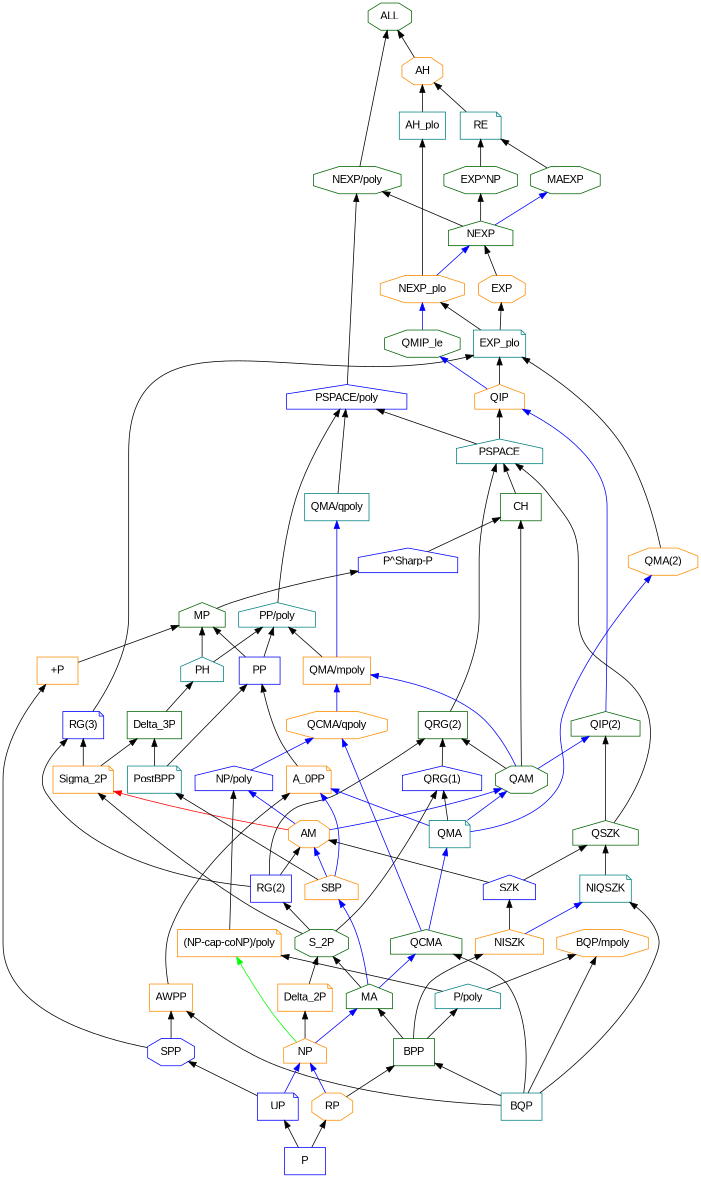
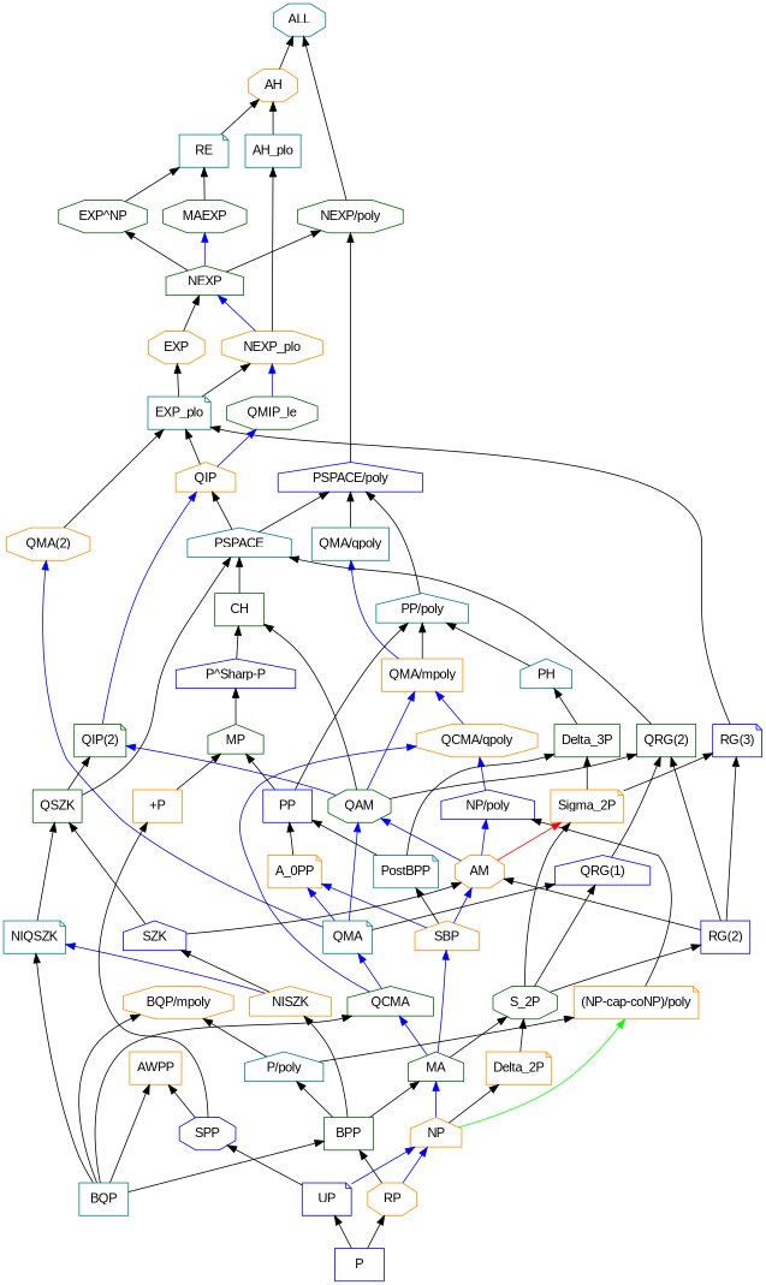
  digraph {
    bgcolor=white
    fontname="Liberation Sans"
    rankdir=BT
    node [color=darkorange fontcolor=black fontname="Liberation Sans" shape=house]
    edge [color=black fontname="Liberation Sans"]
    n1 [label="(NP-cap-coNP)/poly" shape=note]
    n2 [color=blue label="NP/poly"]
    n3 [label="QCMA/qpoly" shape=octagon]
    n4 [label="+P" shape=box]
    n5 [color=darkgreen label=MP]
    n6 [color=blue label="P^Sharp-P"]
    n7 [label=AH shape=octagon]
-   n8 [color=darkgreen label=ALL shape=octagon]
+   n8 [color=teal label=ALL shape=octagon]
    n9 [color=teal label=AH_plo shape=box]
    n10 [label=AM shape=octagon]
    n11 [color=darkgreen label=QAM shape=octagon]
    n12 [label=Sigma_2P shape=note]
    n13 [color=darkgreen label=CH shape=box]
-   n14 [color=darkgreen label="QIP(2)"]
+   n14 [color=darkgreen label="QIP(2)" shape=note]
    n15 [label="QMA/mpoly" shape=box]
    n16 [color=darkgreen label="QRG(2)" shape=box]
    n17 [color=blue label="RG(2)" shape=box]
    n18 [color=blue label="RG(3)" shape=note]
    n19 [color=darkgreen label=Delta_3P shape=box]
    n20 [label=AWPP shape=box]
    n21 [label=A_0PP shape=note]
    n22 [color=blue label=PP shape=box]
    n23 [color=teal label="PP/poly"]
    n24 [color=darkgreen label=BPP shape=box]
    n25 [color=darkgreen label=MA]
    n26 [label=NISZK]
    n27 [color=teal label="P/poly"]
    n28 [color=teal label=BQP shape=box]
    n29 [label="BQP/mpoly" shape=octagon]
    n30 [color=teal label=NIQSZK shape=note]
    n31 [color=darkgreen label=QCMA]
    n32 [color=darkgreen label=S_2P shape=octagon]
    n33 [label=SBP]
    n34 [color=blue label=SZK]
-   n35 [color=darkgreen label=QSZK]
+   n35 [color=darkgreen label=QSZK shape=box]
    n36 [color=teal label=QMA shape=note]
    n37 [color=teal label=PSPACE]
    n38 [color=blue label="PSPACE/poly"]
    n39 [label=QIP]
    n40 [label=Delta_2P shape=note]
    n41 [color=blue label="QRG(1)"]
    n42 [color=teal label=PH]
    n43 [label=EXP shape=octagon]
    n44 [color=darkgreen label=NEXP]
    n45 [color=darkgreen label="EXP^NP" shape=octagon]
    n46 [color=darkgreen label=MAEXP shape=octagon]
    n47 [color=darkgreen label="NEXP/poly" shape=octagon]
    n48 [color=teal label=RE shape=note]
    n49 [color=teal label=EXP_plo shape=note]
    n50 [label=NEXP_plo shape=octagon]
    n51 [color=teal label=PostBPP shape=note]
    n52 [label=NP]
    n53 [color=blue label=P shape=box]
    n54 [label=RP shape=octagon]
    n55 [color=blue label=UP shape=note]
    n56 [color=blue label=SPP shape=octagon]
    n57 [color=darkgreen label=QMIP_le shape=octagon]
    n58 [color=teal label="QMA/qpoly" shape=box]
    n59 [label="QMA(2)" shape=octagon]
    n1 -> n2
    n2 -> n3 [color=blue]
    n3 -> n15 [color=blue]
    n4 -> n5
    n5 -> n6
    n6 -> n13
    n7 -> n8
    n9 -> n7
    n10 -> n2 [color=blue]
    n10 -> n11 [color=blue]
    n10 -> n12 [color=red]
    n11 -> n13
    n11 -> n14 [color=blue]
    n11 -> n15 [color=blue]
    n11 -> n16
    n12 -> n18
    n12 -> n19
    n13 -> n37
    n14 -> n39 [color=blue]
    n15 -> n23
    n15 -> n58 [color=blue]
    n16 -> n37
    n17 -> n10
    n17 -> n16
    n17 -> n18
    n18 -> n49
    n19 -> n42
-   n20 -> n21
    n21 -> n22
    n22 -> n5
    n22 -> n23
    n23 -> n38
    n24 -> n25
    n24 -> n26
    n24 -> n27
    n25 -> n31 [color=blue]
    n25 -> n32
    n25 -> n33 [color=blue]
    n26 -> n30 [color=blue]
    n26 -> n34
    n27 -> n1
    n27 -> n29
    n28 -> n20
    n28 -> n24
    n28 -> n29
    n28 -> n30
    n28 -> n31
    n30 -> n35
    n31 -> n3 [color=blue]
    n31 -> n36 [color=blue]
    n32 -> n12
    n32 -> n17
    n32 -> n41
    n33 -> n10 [color=blue]
    n33 -> n21 [color=blue]
    n33 -> n51
    n34 -> n10
    n34 -> n35
    n35 -> n14
    n35 -> n37
    n36 -> n11 [color=blue]
    n36 -> n21 [color=blue]
    n36 -> n41
    n36 -> n59 [color=blue]
    n37 -> n38
    n37 -> n39
    n38 -> n47
    n39 -> n49
    n39 -> n57 [color=blue]
    n40 -> n32
    n41 -> n16
-   n42 -> n5
    n42 -> n23
    n43 -> n44
    n44 -> n45
    n44 -> n46 [color=blue]
    n44 -> n47
    n45 -> n48
    n46 -> n48
    n47 -> n8
    n48 -> n7
    n49 -> n43
    n49 -> n50
    n50 -> n9
    n50 -> n44 [color=blue]
    n51 -> n19
    n51 -> n22
    n52 -> n1 [color=green]
    n52 -> n25 [color=blue]
    n52 -> n40
    n53 -> n54
    n53 -> n55
    n54 -> n24
    n54 -> n52 [color=blue]
    n55 -> n52 [color=blue]
    n55 -> n56
    n56 -> n4
    n56 -> n20
    n57 -> n50 [color=blue]
    n58 -> n38
    n59 -> n49
  }
